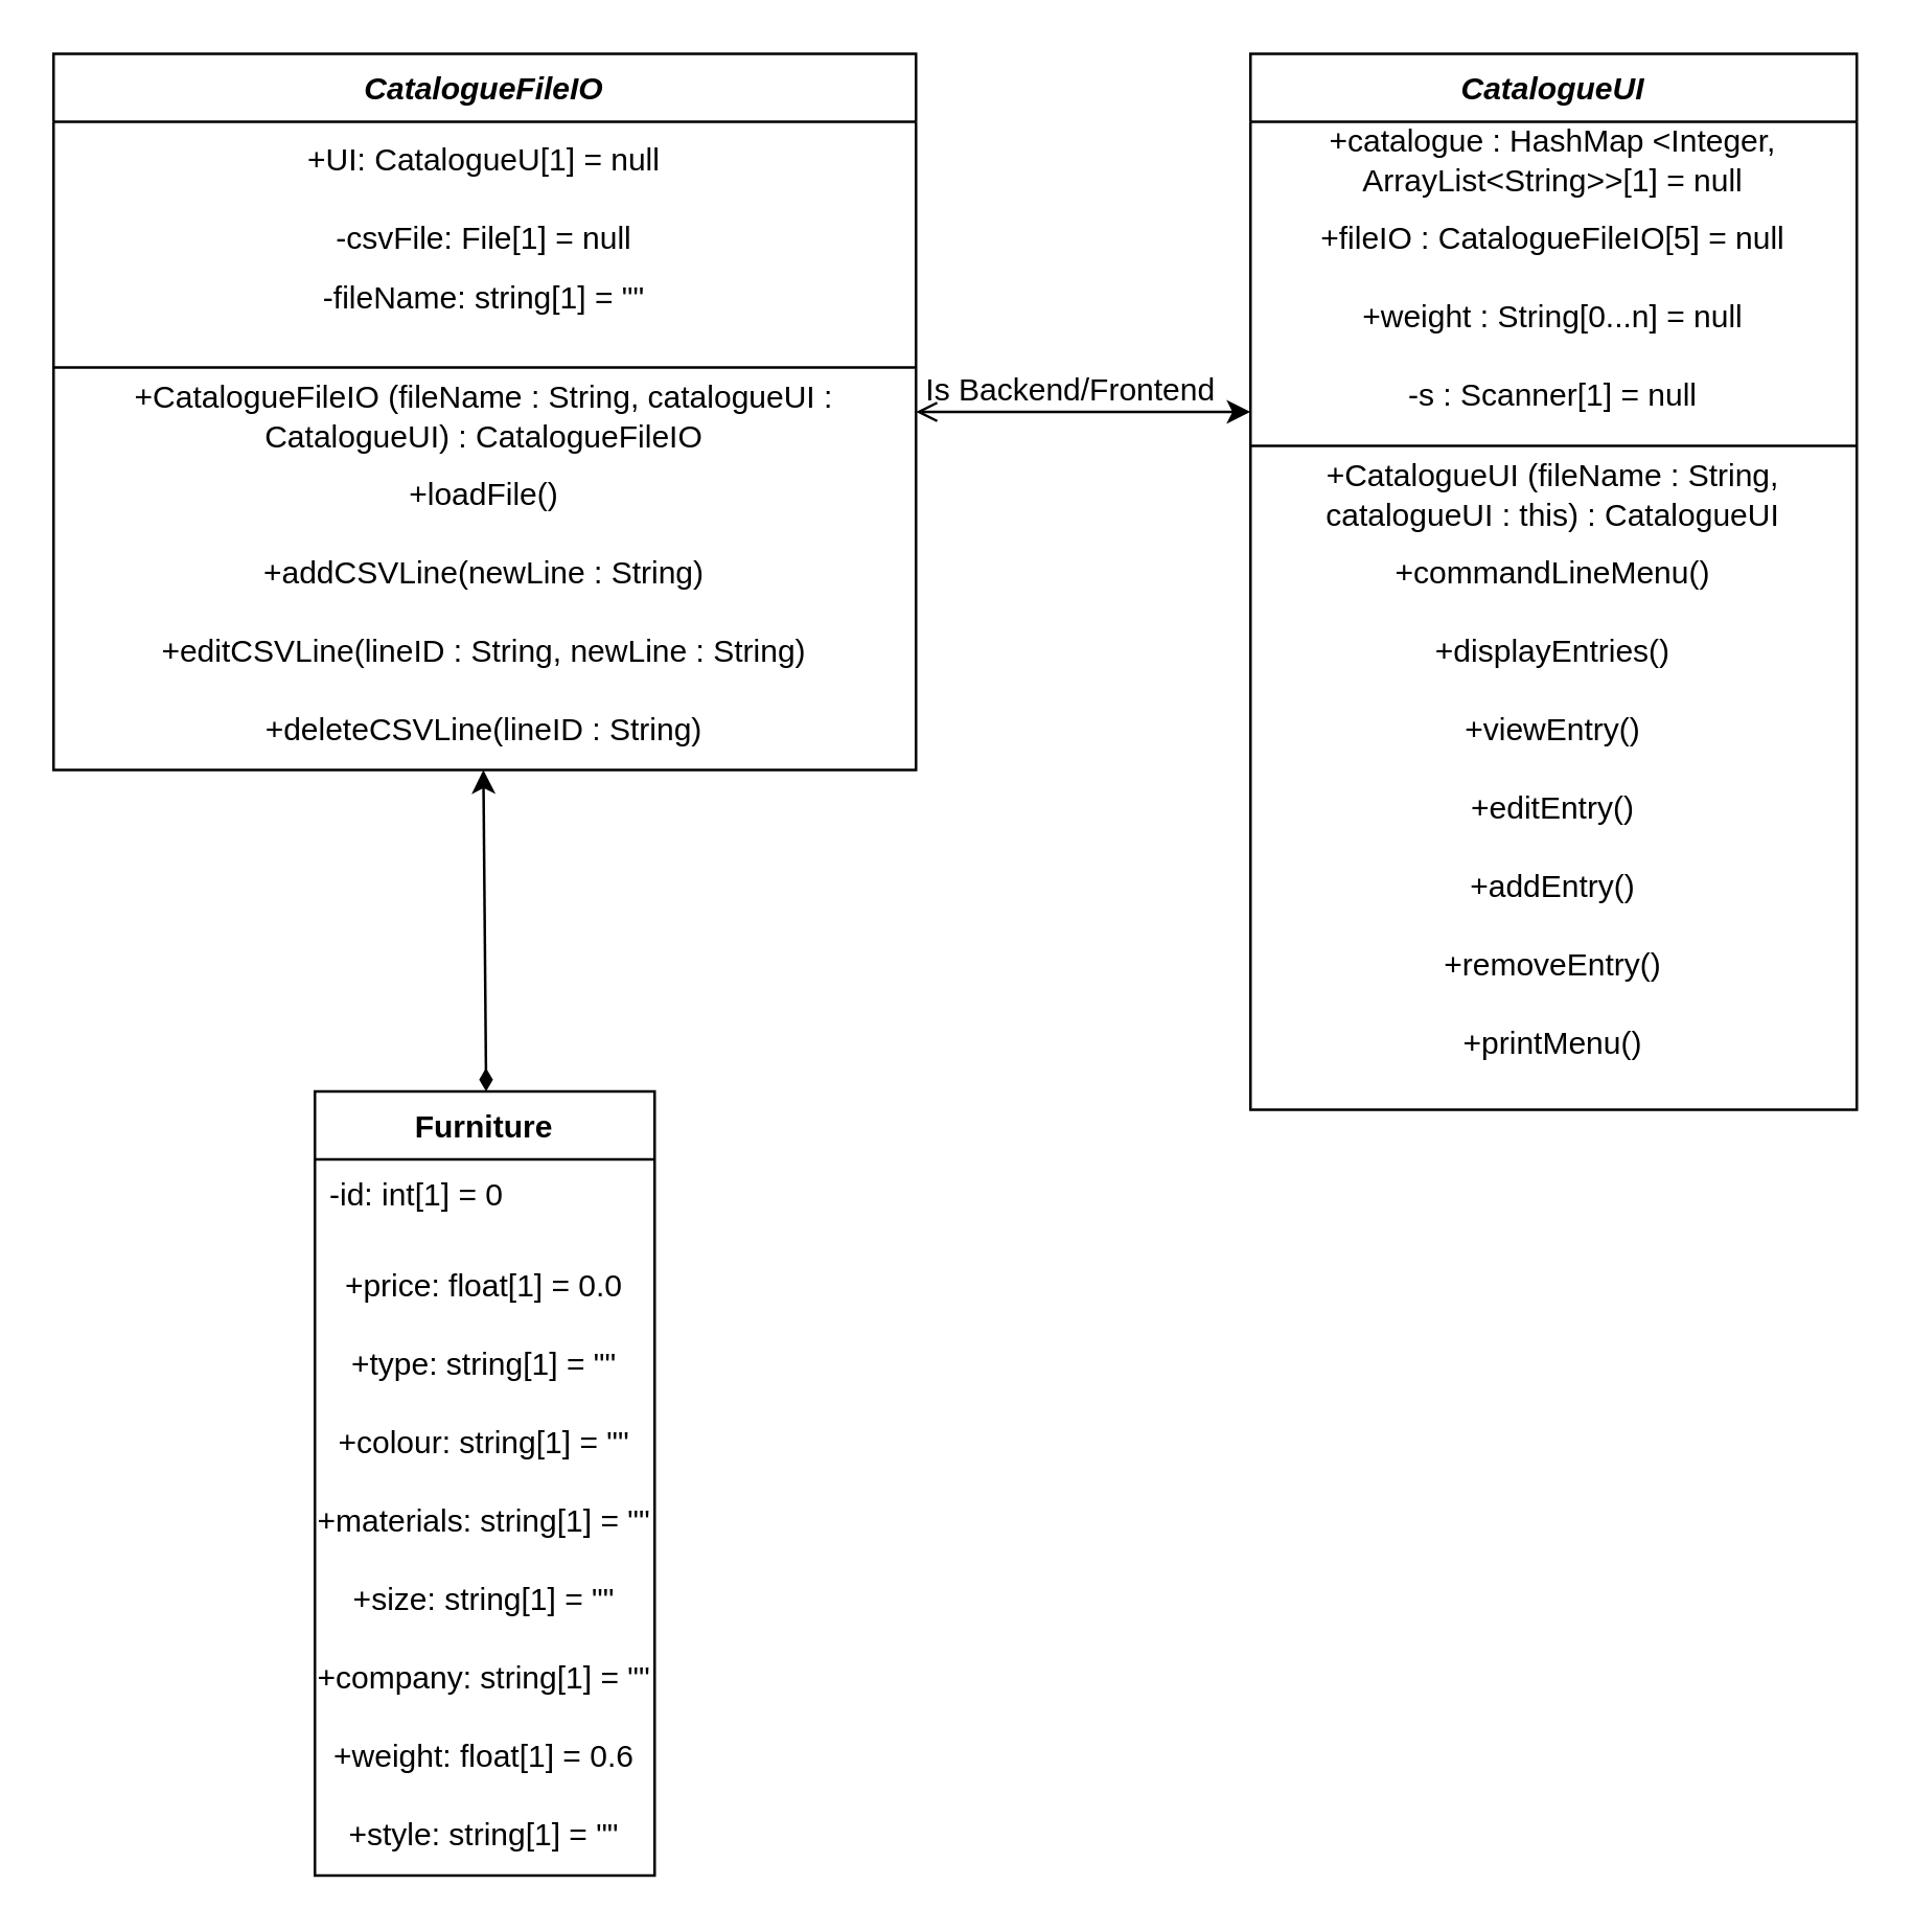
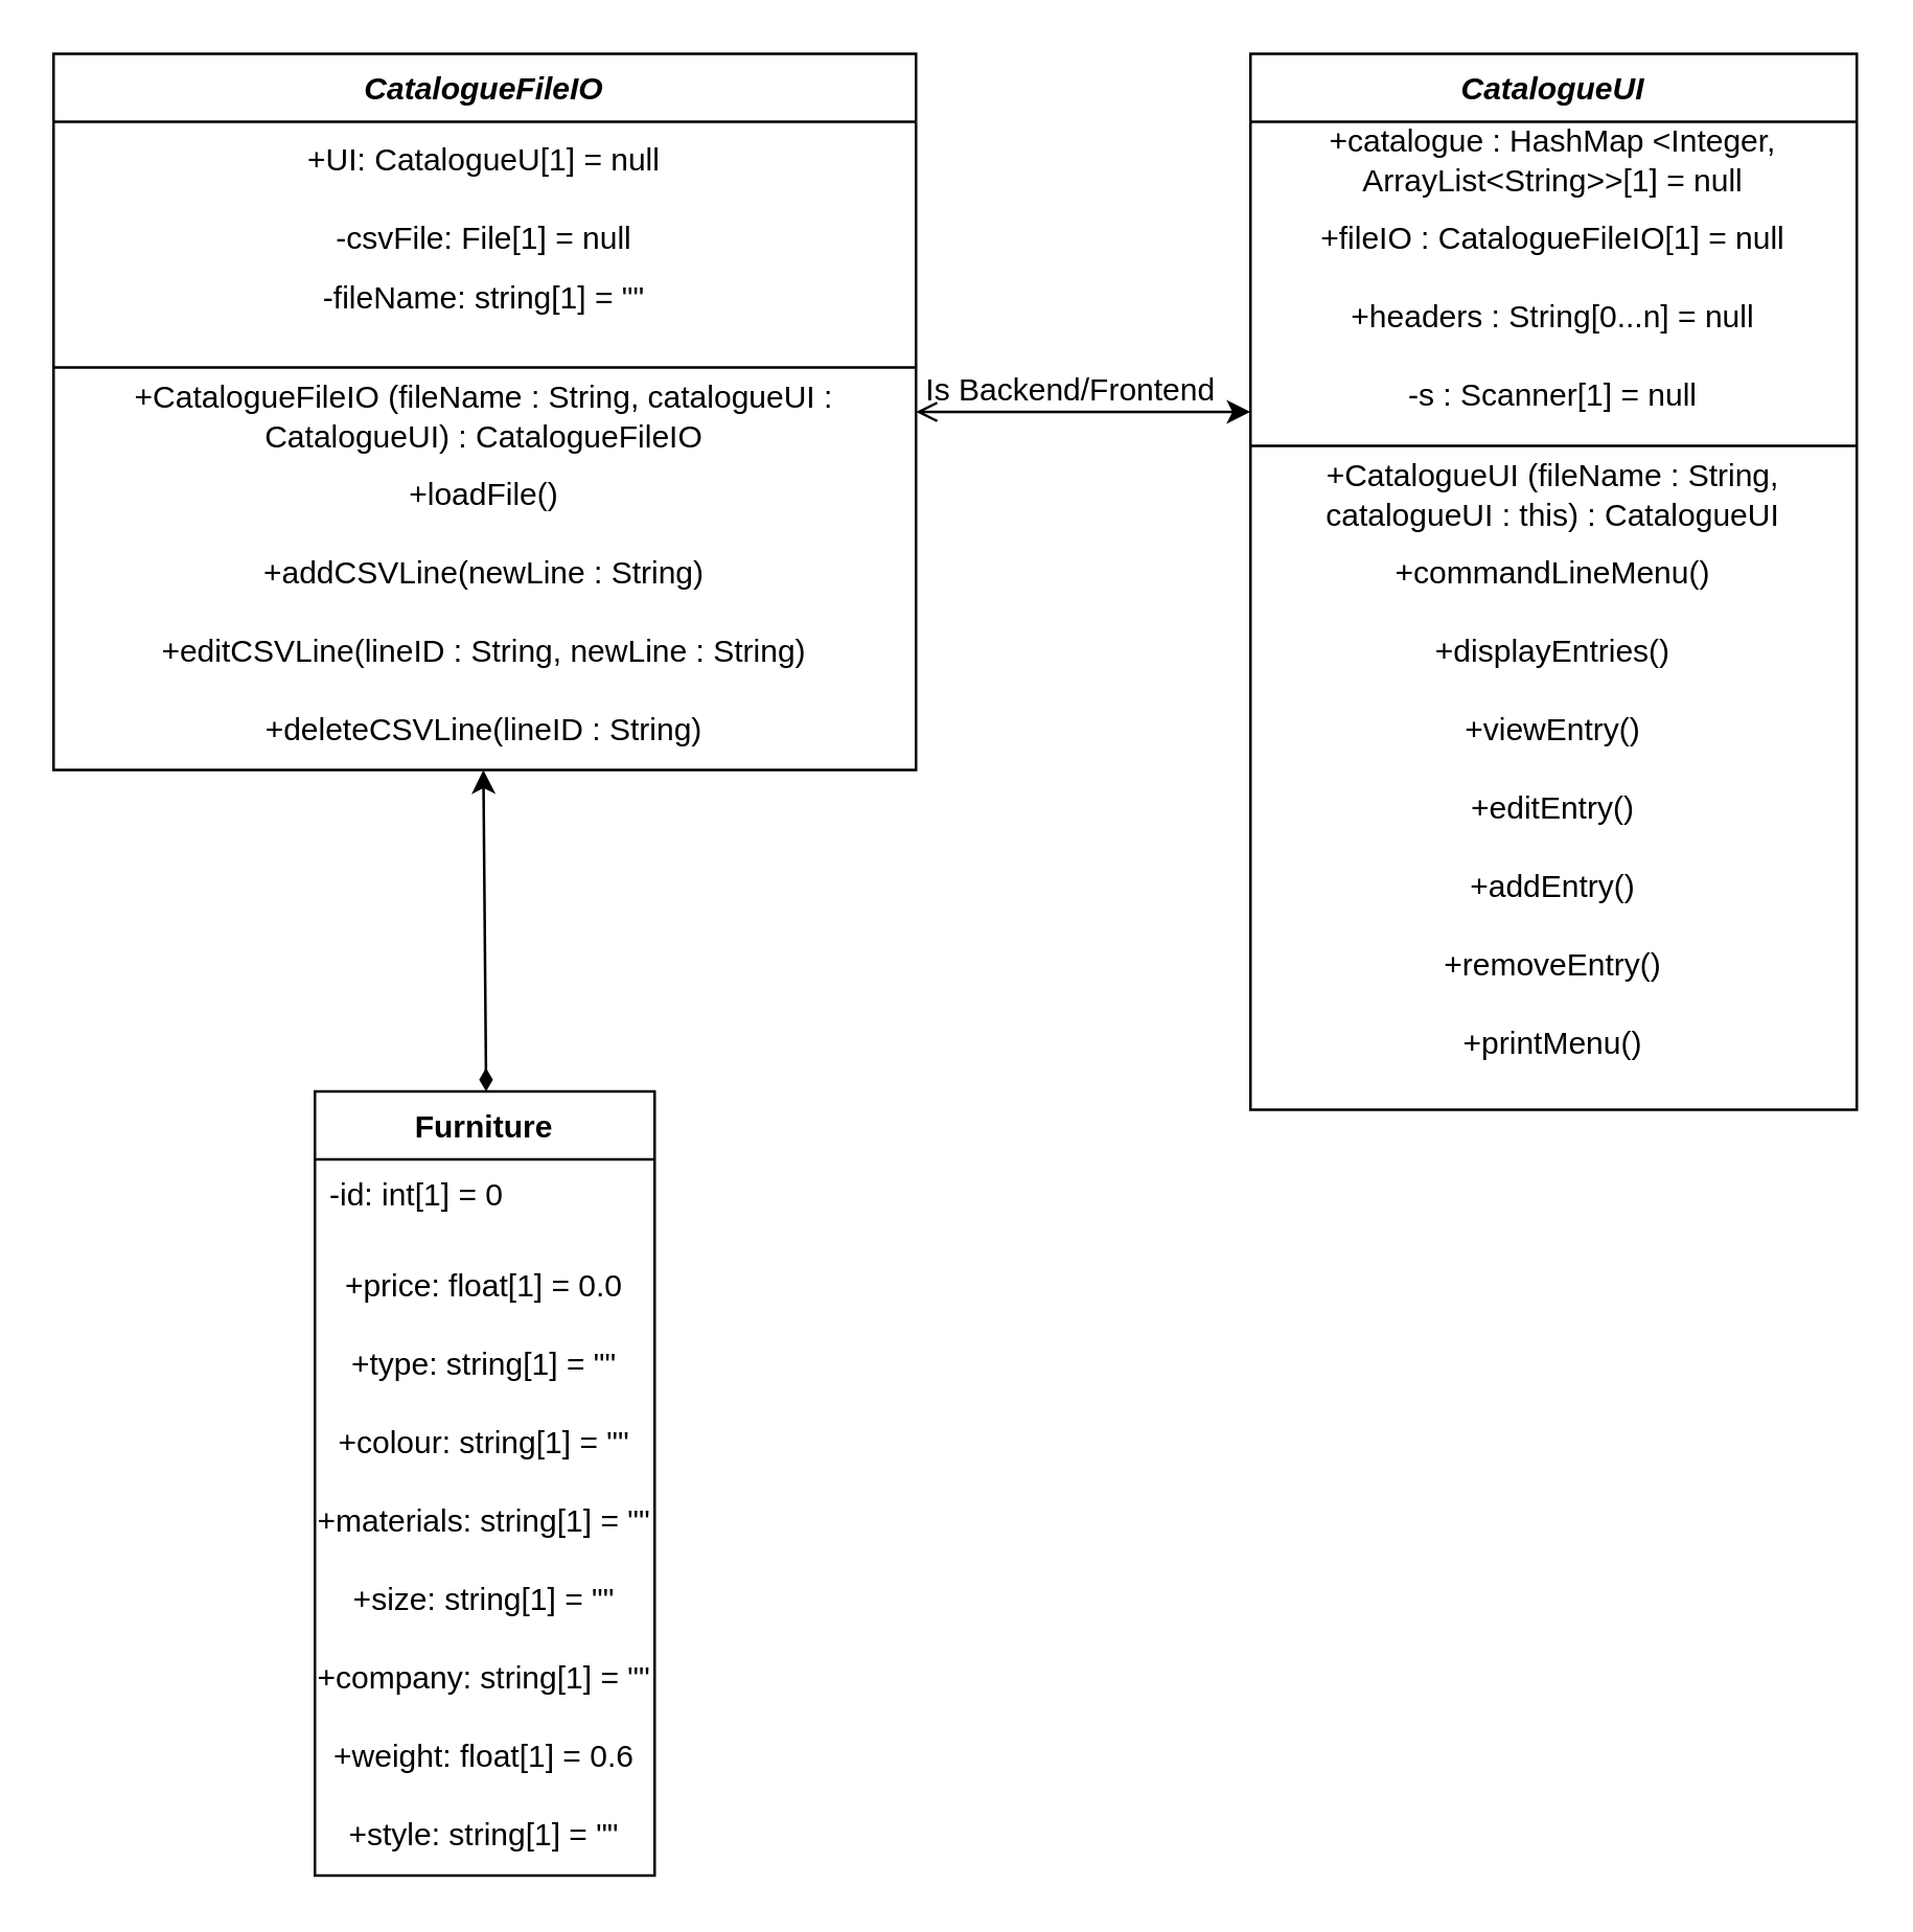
  <mxCell id="0" />
  <mxCell id="1" parent="0" />
  <mxCell id="2" value="CatalogueFileIO" style="swimlane;fontStyle=3;align=center;verticalAlign=top;childLayout=stackLayout;horizontal=1;startSize=26;horizontalStack=0;resizeParent=1;resizeLast=0;collapsible=1;marginBottom=0;rounded=0;shadow=0;strokeWidth=1;" parent="1" vertex="1"><mxGeometry x="20" y="20" width="330" height="274" as="geometry"><mxRectangle x="230" y="140" width="160" height="26" as="alternateBounds" /></mxGeometry></mxCell>
  <mxCell id="3" value="&lt;div&gt;+UI: CatalogueU[1] = null&lt;/div&gt;" style="text;html=1;align=center;verticalAlign=middle;whiteSpace=wrap;rounded=0;" vertex="1" parent="2"><mxGeometry y="26" width="330" height="30" as="geometry" /></mxCell>
  <mxCell id="4" value="-csvFile: File[1] = null" style="text;html=1;align=center;verticalAlign=middle;whiteSpace=wrap;rounded=0;" vertex="1" parent="2"><mxGeometry y="56" width="330" height="30" as="geometry" /></mxCell>
  <mxCell id="5" value="&lt;div&gt;-fileName: string[1] = &quot;&quot;&lt;/div&gt;&lt;div&gt;&lt;br&gt;&lt;/div&gt;" style="text;html=1;align=center;verticalAlign=middle;whiteSpace=wrap;rounded=0;" vertex="1" parent="2"><mxGeometry y="86" width="330" height="30" as="geometry" /></mxCell>
  <mxCell id="6" value="" style="line;html=1;strokeWidth=1;align=left;verticalAlign=middle;spacingTop=-1;spacingLeft=3;spacingRight=3;rotatable=0;labelPosition=right;points=[];portConstraint=eastwest;" parent="2" vertex="1"><mxGeometry y="116" width="330" height="8" as="geometry" /></mxCell>
  <mxCell id="7" value="+CatalogueFileIO (fileName : String, catalogueUI : CatalogueUI) : CatalogueFileIO" style="text;html=1;align=center;verticalAlign=middle;whiteSpace=wrap;rounded=0;" vertex="1" parent="2"><mxGeometry y="124" width="330" height="30" as="geometry" /></mxCell>
  <mxCell id="8" value="+loadFile()" style="text;html=1;align=center;verticalAlign=middle;whiteSpace=wrap;rounded=0;" vertex="1" parent="2"><mxGeometry y="154" width="330" height="30" as="geometry" /></mxCell>
  <mxCell id="9" value="+addCSVLine(newLine : String)" style="text;html=1;align=center;verticalAlign=middle;whiteSpace=wrap;rounded=0;" vertex="1" parent="2"><mxGeometry y="184" width="330" height="30" as="geometry" /></mxCell>
  <mxCell id="10" value="+editCSVLine(lineID : String, newLine : String)" style="text;html=1;align=center;verticalAlign=middle;whiteSpace=wrap;rounded=0;" vertex="1" parent="2"><mxGeometry y="214" width="330" height="30" as="geometry" /></mxCell>
  <mxCell id="11" value="+deleteCSVLine(lineID : String)" style="text;html=1;align=center;verticalAlign=middle;whiteSpace=wrap;rounded=0;" vertex="1" parent="2"><mxGeometry y="244" width="330" height="30" as="geometry" /></mxCell>
  <mxCell id="12" value="Furniture" style="swimlane;fontStyle=1;align=center;verticalAlign=top;childLayout=stackLayout;horizontal=1;startSize=26;horizontalStack=0;resizeParent=1;resizeLast=0;collapsible=1;marginBottom=0;rounded=0;shadow=0;strokeWidth=1;" parent="1" vertex="1"><mxGeometry x="120" y="417" width="130" height="300" as="geometry"><mxRectangle x="130" y="380" width="160" height="26" as="alternateBounds" /></mxGeometry></mxCell>
  <mxCell id="13" value="-id: int[1] = 0" style="text;align=left;verticalAlign=top;spacingLeft=4;spacingRight=4;overflow=hidden;rotatable=0;points=[[0,0.5],[1,0.5]];portConstraint=eastwest;" parent="12" vertex="1"><mxGeometry y="26" width="130" height="34" as="geometry" /></mxCell>
  <mxCell id="14" value="+price: float[1] = 0.0" style="text;html=1;align=center;verticalAlign=middle;whiteSpace=wrap;rounded=0;" vertex="1" parent="12"><mxGeometry y="60" width="130" height="30" as="geometry" /></mxCell>
  <mxCell id="15" value="+type: string[1] = &quot;&quot;" style="text;html=1;align=center;verticalAlign=middle;whiteSpace=wrap;rounded=0;" vertex="1" parent="12"><mxGeometry y="90" width="130" height="30" as="geometry" /></mxCell>
  <mxCell id="16" value="+colour: string[1] = &quot;&quot;" style="text;html=1;align=center;verticalAlign=middle;whiteSpace=wrap;rounded=0;" vertex="1" parent="12"><mxGeometry y="120" width="130" height="30" as="geometry" /></mxCell>
  <mxCell id="17" value="+materials: string[1] = &quot;&quot;" style="text;html=1;align=center;verticalAlign=middle;whiteSpace=wrap;rounded=0;" vertex="1" parent="12"><mxGeometry y="150" width="130" height="30" as="geometry" /></mxCell>
  <mxCell id="18" value="+size: string[1] = &quot;&quot;" style="text;html=1;align=center;verticalAlign=middle;whiteSpace=wrap;rounded=0;" vertex="1" parent="12"><mxGeometry y="180" width="130" height="30" as="geometry" /></mxCell>
  <mxCell id="19" value="+company: string[1] = &quot;&quot;" style="text;html=1;align=center;verticalAlign=middle;whiteSpace=wrap;rounded=0;" vertex="1" parent="12"><mxGeometry y="210" width="130" height="30" as="geometry" /></mxCell>
  <mxCell id="20" value="+weight: float[1] = 0.6" style="text;html=1;align=center;verticalAlign=middle;whiteSpace=wrap;rounded=0;" vertex="1" parent="12"><mxGeometry y="240" width="130" height="30" as="geometry" /></mxCell>
  <mxCell id="21" value="+style: string[1] = &quot;&quot;" style="text;html=1;align=center;verticalAlign=middle;whiteSpace=wrap;rounded=0;" vertex="1" parent="12"><mxGeometry y="270" width="130" height="30" as="geometry" /></mxCell>
  <mxCell id="22" value="CatalogueUI" style="swimlane;fontStyle=3;align=center;verticalAlign=top;childLayout=stackLayout;horizontal=1;startSize=26;horizontalStack=0;resizeParent=1;resizeLast=0;collapsible=1;marginBottom=0;rounded=0;shadow=0;strokeWidth=1;" parent="1" vertex="1"><mxGeometry x="478" y="20" width="232" height="404" as="geometry"><mxRectangle x="550" y="140" width="160" height="26" as="alternateBounds" /></mxGeometry></mxCell>
  <mxCell id="23" value="+catalogue : HashMap &amp;lt;Integer, ArrayList&amp;lt;String&amp;gt;&amp;gt;[1] = null" style="text;html=1;align=center;verticalAlign=middle;whiteSpace=wrap;rounded=0;" vertex="1" parent="22"><mxGeometry y="26" width="232" height="30" as="geometry" /></mxCell>
- <mxCell id="24" value="+fileIO : CatalogueFileIO[5] = null" style="text;html=1;align=center;verticalAlign=middle;whiteSpace=wrap;rounded=0;" vertex="1" parent="22"><mxGeometry y="56" width="232" height="30" as="geometry" /></mxCell>
- <mxCell id="25" value="+weight : String[0...n] = null" style="text;html=1;align=center;verticalAlign=middle;whiteSpace=wrap;rounded=0;" vertex="1" parent="22"><mxGeometry y="86" width="232" height="30" as="geometry" /></mxCell>
+ <mxCell id="24" value="+fileIO : CatalogueFileIO[1] = null" style="text;html=1;align=center;verticalAlign=middle;whiteSpace=wrap;rounded=0;" vertex="1" parent="22"><mxGeometry y="56" width="232" height="30" as="geometry" /></mxCell>
+ <mxCell id="25" value="+headers : String[0...n] = null" style="text;html=1;align=center;verticalAlign=middle;whiteSpace=wrap;rounded=0;" vertex="1" parent="22"><mxGeometry y="86" width="232" height="30" as="geometry" /></mxCell>
  <mxCell id="26" value="-s : Scanner[1] = null" style="text;html=1;align=center;verticalAlign=middle;whiteSpace=wrap;rounded=0;" vertex="1" parent="22"><mxGeometry y="116" width="232" height="30" as="geometry" /></mxCell>
  <mxCell id="27" value="" style="line;html=1;strokeWidth=1;align=left;verticalAlign=middle;spacingTop=-1;spacingLeft=3;spacingRight=3;rotatable=0;labelPosition=right;points=[];portConstraint=eastwest;" parent="22" vertex="1"><mxGeometry y="146" width="232" height="8" as="geometry" /></mxCell>
  <mxCell id="28" value="+CatalogueUI (fileName : String, catalogueUI : this) : CatalogueUI" style="text;html=1;align=center;verticalAlign=middle;whiteSpace=wrap;rounded=0;" vertex="1" parent="22"><mxGeometry y="154" width="232" height="30" as="geometry" /></mxCell>
  <mxCell id="29" value="+commandLineMenu()" style="text;html=1;align=center;verticalAlign=middle;whiteSpace=wrap;rounded=0;" vertex="1" parent="22"><mxGeometry y="184" width="232" height="30" as="geometry" /></mxCell>
  <mxCell id="30" value="+displayEntries()" style="text;html=1;align=center;verticalAlign=middle;whiteSpace=wrap;rounded=0;" vertex="1" parent="22"><mxGeometry y="214" width="232" height="30" as="geometry" /></mxCell>
  <mxCell id="31" value="+viewEntry()" style="text;html=1;align=center;verticalAlign=middle;whiteSpace=wrap;rounded=0;" vertex="1" parent="22"><mxGeometry y="244" width="232" height="30" as="geometry" /></mxCell>
  <mxCell id="32" value="+editEntry()" style="text;html=1;align=center;verticalAlign=middle;whiteSpace=wrap;rounded=0;" vertex="1" parent="22"><mxGeometry y="274" width="232" height="30" as="geometry" /></mxCell>
  <mxCell id="33" value="+addEntry()" style="text;html=1;align=center;verticalAlign=middle;whiteSpace=wrap;rounded=0;" vertex="1" parent="22"><mxGeometry y="304" width="232" height="30" as="geometry" /></mxCell>
  <mxCell id="34" value="+removeEntry()" style="text;html=1;align=center;verticalAlign=middle;whiteSpace=wrap;rounded=0;" vertex="1" parent="22"><mxGeometry y="334" width="232" height="30" as="geometry" /></mxCell>
  <mxCell id="35" value="+printMenu()" style="text;html=1;align=center;verticalAlign=middle;whiteSpace=wrap;rounded=0;" vertex="1" parent="22"><mxGeometry y="364" width="232" height="30" as="geometry" /></mxCell>
  <mxCell id="36" value="" style="endArrow=classic;shadow=0;strokeWidth=1;rounded=0;curved=0;endFill=1;edgeStyle=elbowEdgeStyle;elbow=vertical;startArrow=open;startFill=0;" parent="1" source="2" target="22" edge="1"><mxGeometry x="0.5" y="41" relative="1" as="geometry"><mxPoint x="350" y="92" as="sourcePoint" /><mxPoint x="510" y="92" as="targetPoint" /><mxPoint x="-40" y="32" as="offset" /></mxGeometry></mxCell>
  <mxCell id="37" value="Is Backend/Frontend" style="text;html=1;resizable=0;points=[];;align=center;verticalAlign=middle;labelBackgroundColor=none;rounded=0;shadow=0;strokeWidth=1;fontSize=12;" parent="36" vertex="1" connectable="0"><mxGeometry x="0.5" y="49" relative="1" as="geometry"><mxPoint x="-38" y="40" as="offset" /></mxGeometry></mxCell>
  <mxCell id="38" value="" style="endArrow=classic;html=1;rounded=0;startArrow=diamondThin;startFill=1;entryX=0.421;entryY=1;entryDx=0;entryDy=0;entryPerimeter=0;" edge="1" parent="1"><mxGeometry width="50" height="50" relative="1" as="geometry"><mxPoint x="185.53" y="417" as="sourcePoint" /><mxPoint x="184.46" y="294" as="targetPoint" /></mxGeometry></mxCell>
